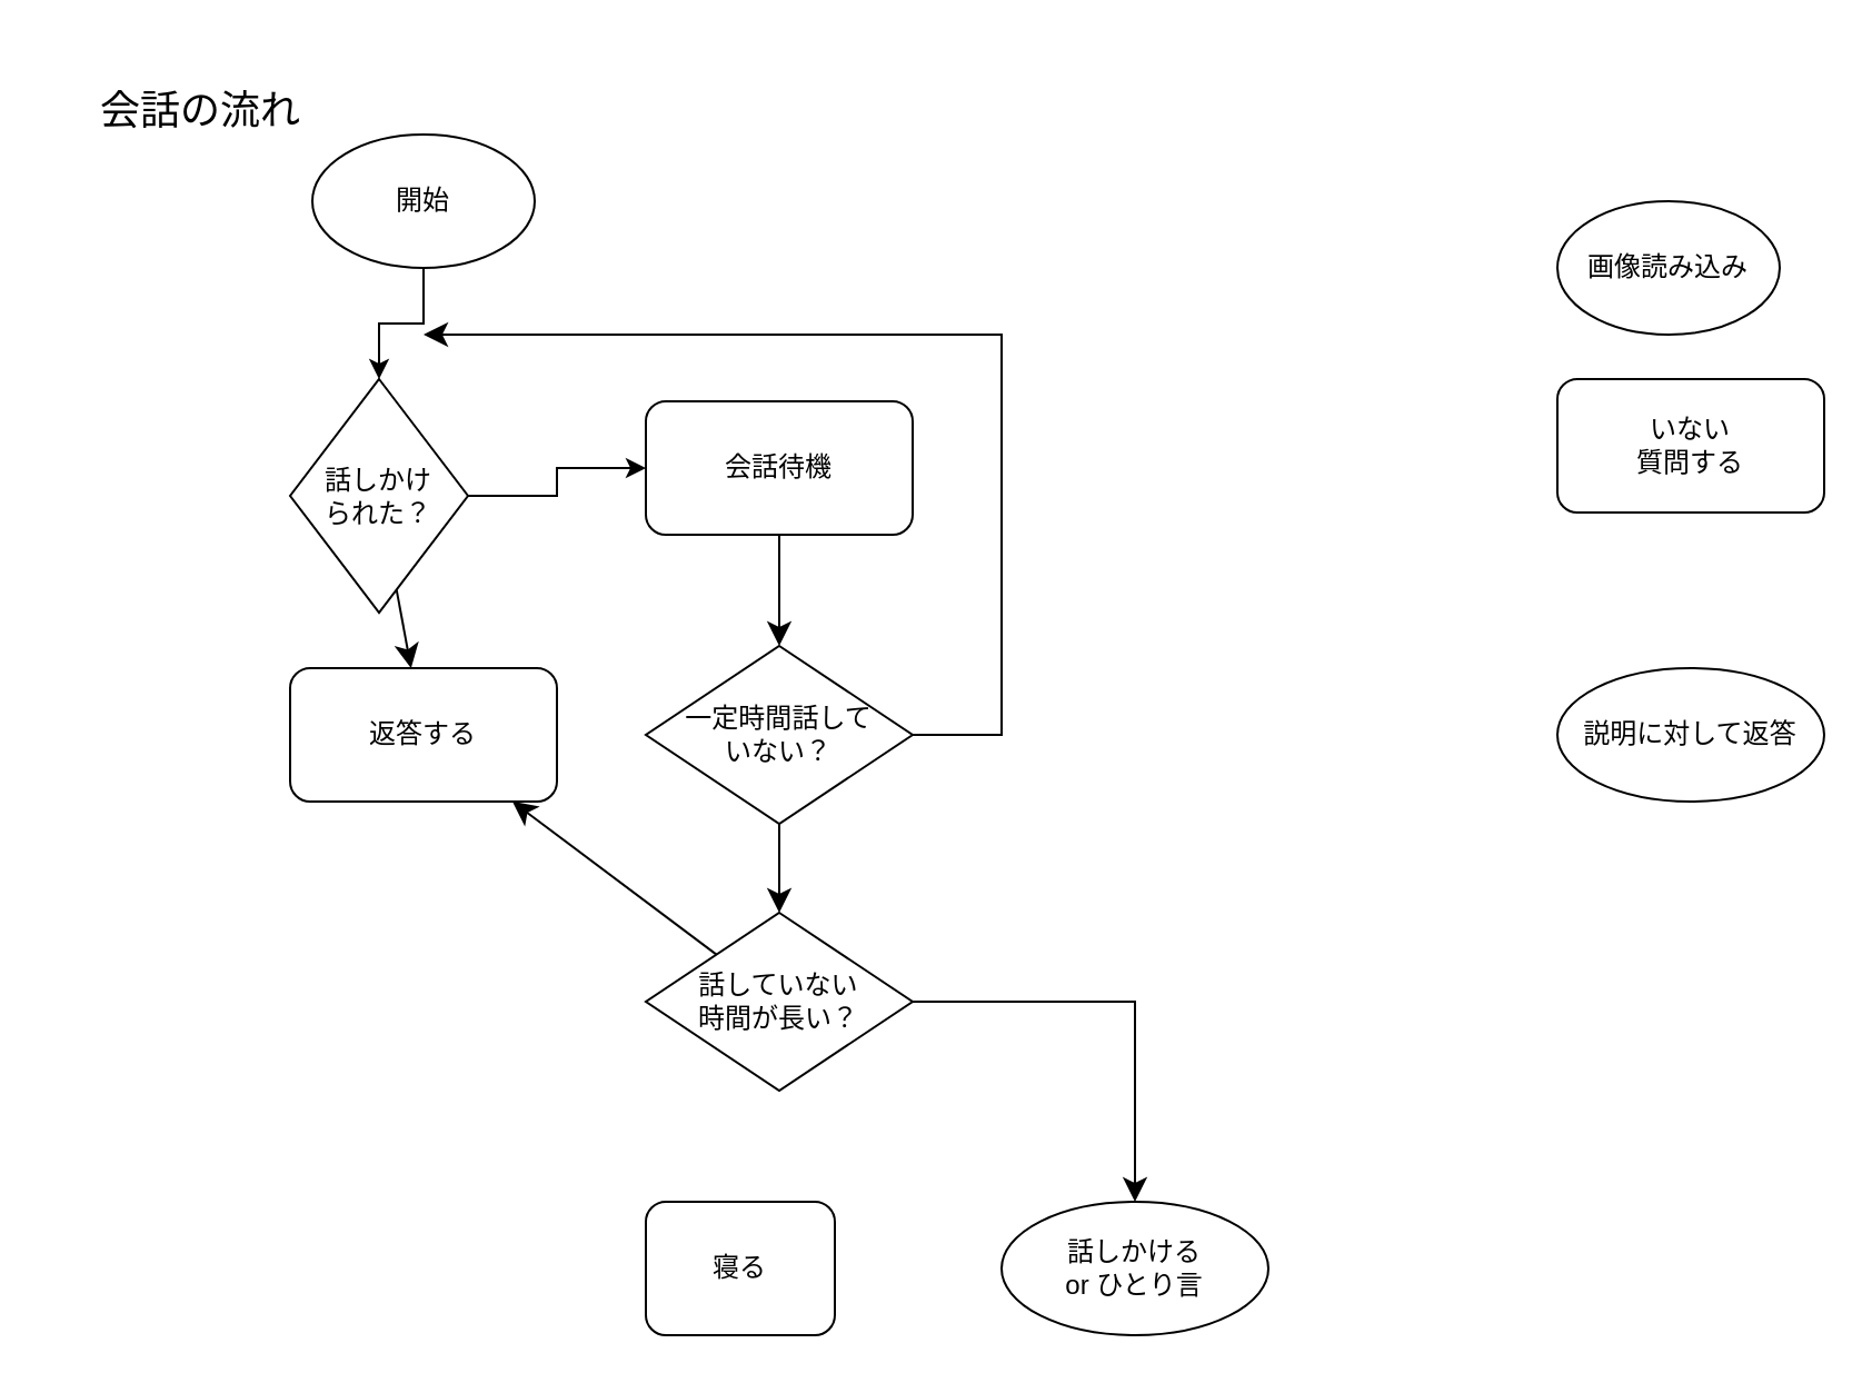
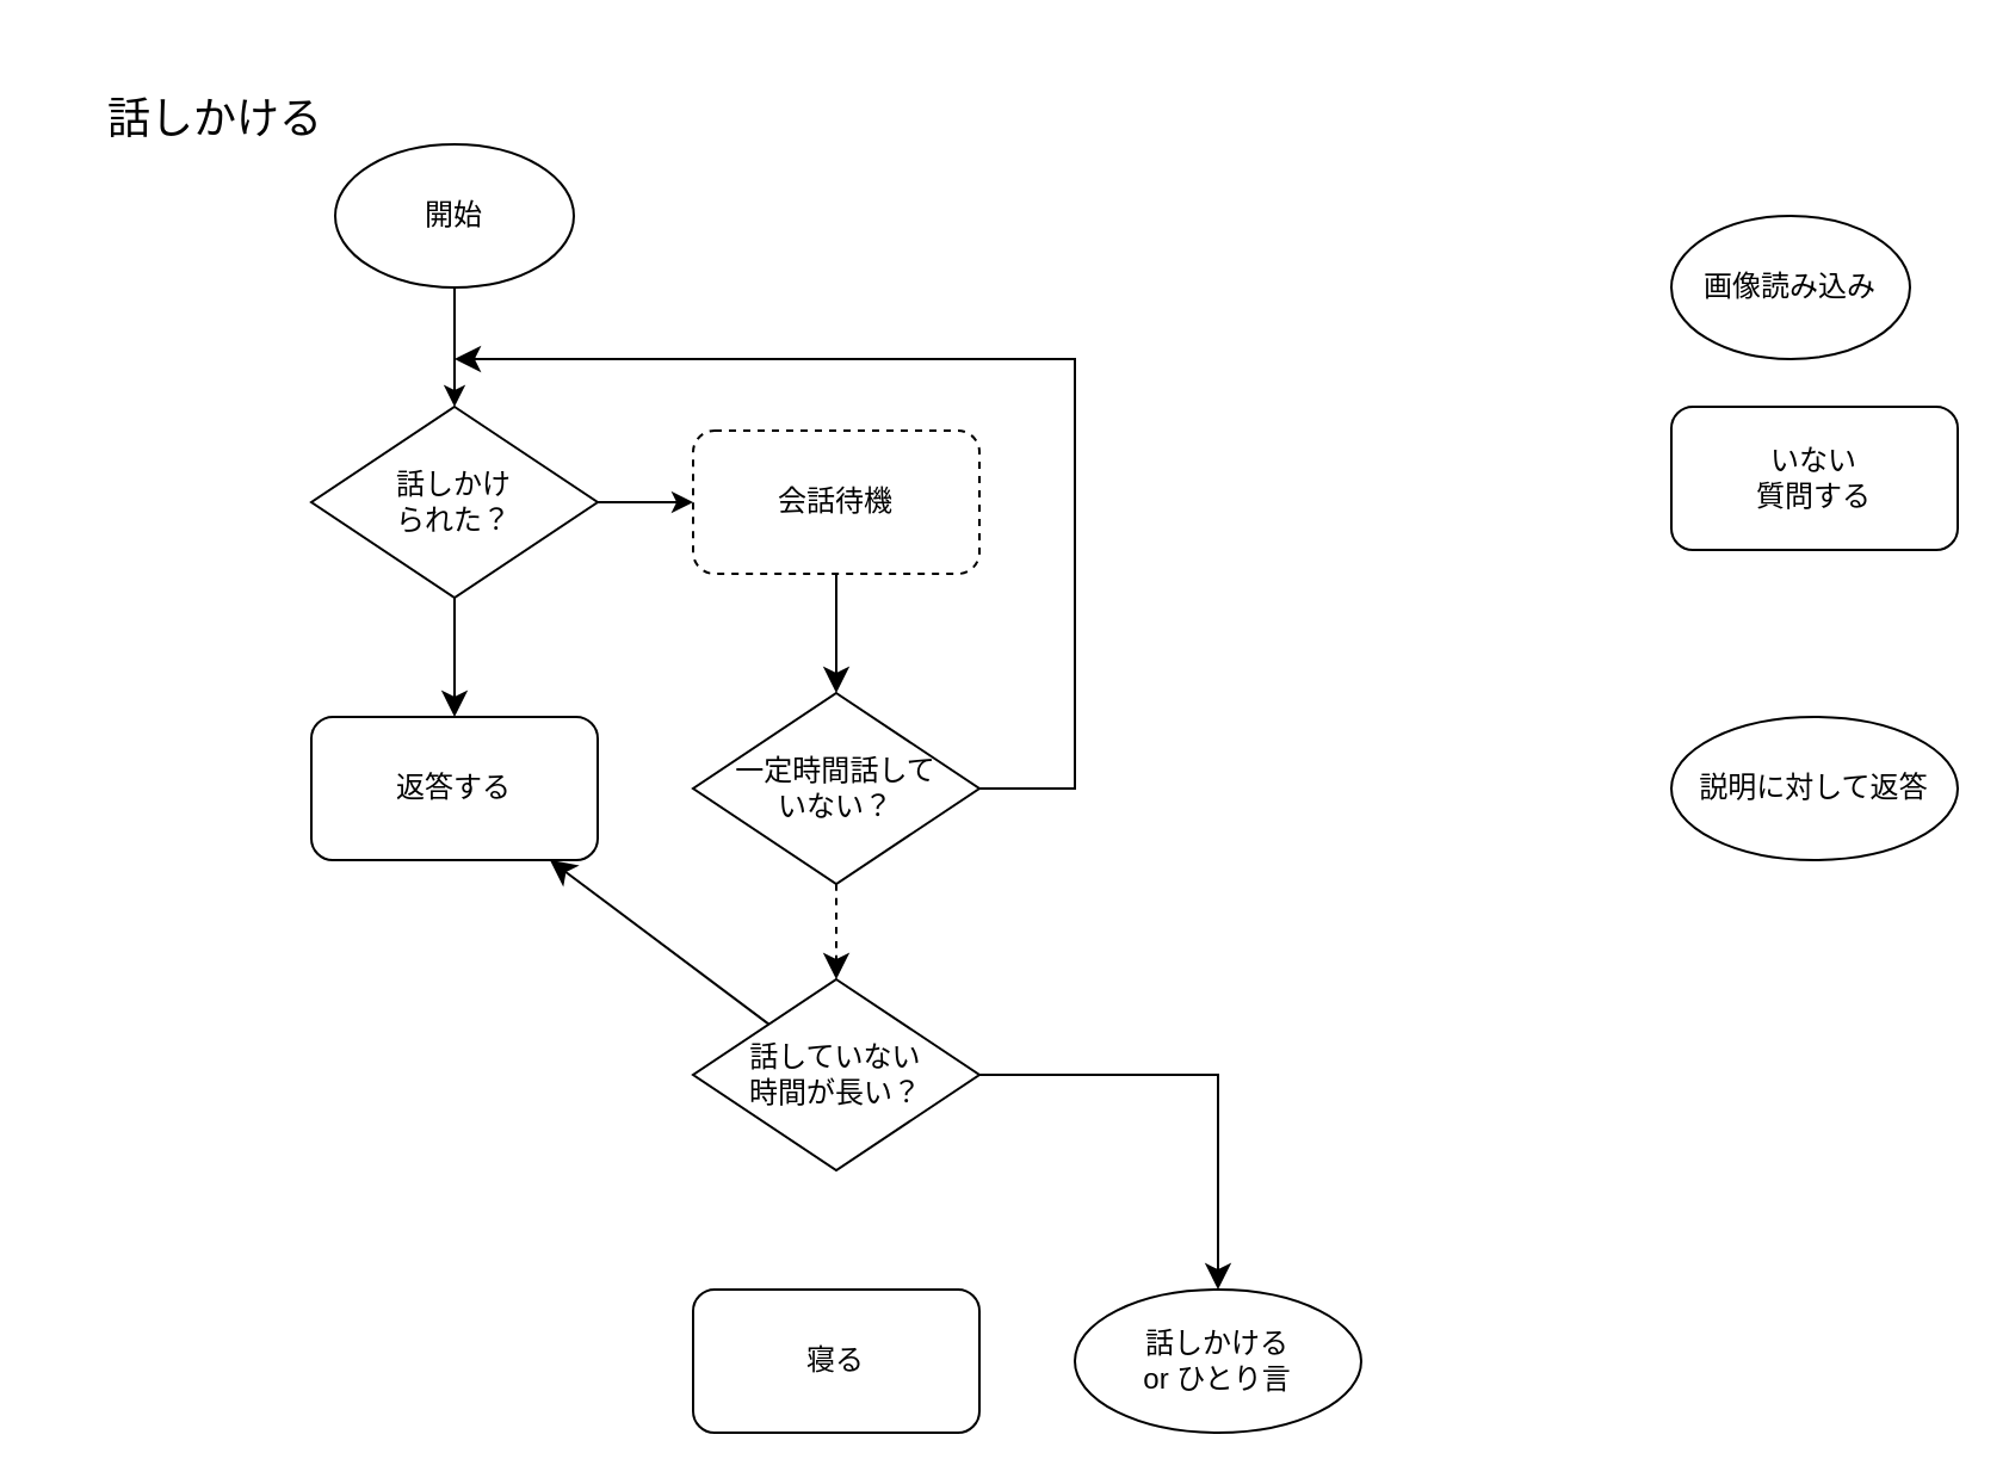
  <mxCell id="0" />
  <mxCell id="1" parent="0" />
- <mxCell id="2" value="&lt;font style=&quot;font-size: 18px;&quot;&gt;会話の流れ&lt;/font&gt;" style="text;html=1;align=center;verticalAlign=middle;whiteSpace=wrap;rounded=0;" parent="1" vertex="1"><mxGeometry x="20" y="20" width="140" height="60" as="geometry" /></mxCell>
+ <mxCell id="2" value="&lt;font style=&quot;font-size: 18px;&quot;&gt;話しかける&lt;/font&gt;" style="text;html=1;align=center;verticalAlign=middle;whiteSpace=wrap;rounded=0;" parent="1" vertex="1"><mxGeometry x="20" y="20" width="140" height="60" as="geometry" /></mxCell>
  <mxCell id="3" value="返答する" style="rounded=1;whiteSpace=wrap;html=1;" parent="1" vertex="1"><mxGeometry x="130" y="300" width="120" height="60" as="geometry" /></mxCell>
  <mxCell id="4" value="画像読み込み" style="strokeWidth=1;html=1;shape=mxgraph.flowchart.start_1;whiteSpace=wrap;" parent="1" vertex="1"><mxGeometry x="700" y="90" width="100" height="60" as="geometry" /></mxCell>
  <mxCell id="5" value="いない&lt;div&gt;質問する&lt;/div&gt;" style="rounded=1;whiteSpace=wrap;html=1;" parent="1" vertex="1"><mxGeometry x="700" y="170" width="120" height="60" as="geometry" /></mxCell>
  <mxCell id="6" value="説明に対して返答" style="ellipse;whiteSpace=wrap;html=1;" parent="1" vertex="1"><mxGeometry x="700" y="300" width="120" height="60" as="geometry" /></mxCell>
  <mxCell id="7" value="" style="edgeStyle=orthogonalEdgeStyle;rounded=0;orthogonalLoop=1;jettySize=auto;html=1;" parent="1" source="8" target="13" edge="1"><mxGeometry relative="1" as="geometry" /></mxCell>
  <mxCell id="8" value="開始" style="strokeWidth=1;html=1;shape=mxgraph.flowchart.start_1;whiteSpace=wrap;" parent="1" vertex="1"><mxGeometry x="140" y="60" width="100" height="60" as="geometry" /></mxCell>
  <mxCell id="9" value="" style="edgeStyle=none;curved=1;rounded=0;orthogonalLoop=1;jettySize=auto;html=1;fontSize=12;startSize=8;endSize=8;" parent="1" source="10" target="15" edge="1"><mxGeometry relative="1" as="geometry" /></mxCell>
- <mxCell id="10" value="会話待機" style="rounded=1;whiteSpace=wrap;html=1;" parent="1" vertex="1"><mxGeometry x="290" y="180" width="120" height="60" as="geometry" /></mxCell>
+ <mxCell id="10" value="会話待機" style="rounded=1;whiteSpace=wrap;html=1;dashed=1;" parent="1" vertex="1"><mxGeometry x="290" y="180" width="120" height="60" as="geometry" /></mxCell>
  <mxCell id="11" value="" style="edgeStyle=orthogonalEdgeStyle;rounded=0;orthogonalLoop=1;jettySize=auto;html=1;" parent="1" source="13" target="10" edge="1"><mxGeometry relative="1" as="geometry" /></mxCell>
  <mxCell id="12" value="" style="edgeStyle=none;curved=1;rounded=0;orthogonalLoop=1;jettySize=auto;html=1;fontSize=12;startSize=8;endSize=8;" parent="1" source="13" target="3" edge="1"><mxGeometry relative="1" as="geometry" /></mxCell>
- <mxCell id="13" value="話しかけ&lt;div&gt;られた？&lt;/div&gt;" style="rhombus;whiteSpace=wrap;html=1;" parent="1" vertex="1"><mxGeometry x="130" y="170" width="80" height="105" as="geometry" /></mxCell>
- <mxCell id="14" value="" style="edgeStyle=none;curved=1;rounded=0;orthogonalLoop=1;jettySize=auto;html=1;fontSize=12;startSize=8;endSize=8;" parent="1" source="15" target="18" edge="1"><mxGeometry relative="1" as="geometry" /></mxCell>
+ <mxCell id="13" value="話しかけ&lt;div&gt;られた？&lt;/div&gt;" style="rhombus;whiteSpace=wrap;html=1;" parent="1" vertex="1"><mxGeometry x="130" y="170" width="120" height="80" as="geometry" /></mxCell>
+ <mxCell id="14" value="" style="edgeStyle=none;curved=1;rounded=0;orthogonalLoop=1;jettySize=auto;html=1;fontSize=12;startSize=8;endSize=8;dashed=1;" parent="1" source="15" target="18" edge="1"><mxGeometry relative="1" as="geometry" /></mxCell>
  <mxCell id="15" value="一定時間&lt;span style=&quot;background-color: initial;&quot;&gt;話して&lt;/span&gt;&lt;div&gt;&lt;span style=&quot;background-color: initial;&quot;&gt;いない？&lt;/span&gt;&lt;/div&gt;" style="rhombus;whiteSpace=wrap;html=1;" parent="1" vertex="1"><mxGeometry x="290" y="290" width="120" height="80" as="geometry" /></mxCell>
  <mxCell id="16" value="話しかける&lt;div&gt;&lt;span style=&quot;background-color: initial;&quot;&gt;or ひとり言&lt;/span&gt;&lt;/div&gt;" style="ellipse;whiteSpace=wrap;html=1;" parent="1" vertex="1"><mxGeometry x="450" y="540" width="120" height="60" as="geometry" /></mxCell>
  <mxCell id="17" value="" style="edgeStyle=none;curved=1;rounded=0;orthogonalLoop=1;jettySize=auto;html=1;fontSize=12;startSize=8;endSize=8;" parent="1" source="18" target="3" edge="1"><mxGeometry relative="1" as="geometry" /></mxCell>
  <mxCell id="18" value="&lt;span style=&quot;background-color: initial;&quot;&gt;話して&lt;/span&gt;&lt;span style=&quot;background-color: initial;&quot;&gt;いない&lt;/span&gt;&lt;div&gt;&lt;span style=&quot;background-color: initial;&quot;&gt;時間が長い？&lt;/span&gt;&lt;/div&gt;" style="rhombus;whiteSpace=wrap;html=1;" parent="1" vertex="1"><mxGeometry x="290" y="410" width="120" height="80" as="geometry" /></mxCell>
- <mxCell id="19" value="寝る" style="rounded=1;whiteSpace=wrap;html=1;" parent="1" vertex="1"><mxGeometry x="290" y="540" width="85" height="60" as="geometry" /></mxCell>
+ <mxCell id="19" value="寝る" style="rounded=1;whiteSpace=wrap;html=1;" parent="1" vertex="1"><mxGeometry x="290" y="540" width="120" height="60" as="geometry" /></mxCell>
  <mxCell id="20" value="" style="edgeStyle=segmentEdgeStyle;endArrow=classic;html=1;curved=0;rounded=0;endSize=8;startSize=8;sourcePerimeterSpacing=0;targetPerimeterSpacing=0;fontSize=12;exitX=1;exitY=0.5;exitDx=0;exitDy=0;" parent="1" source="18" target="16" edge="1"><mxGeometry width="140" relative="1" as="geometry"><mxPoint x="430" y="450" as="sourcePoint" /><mxPoint x="570" y="510" as="targetPoint" /><Array as="points"><mxPoint x="510" y="450" /></Array></mxGeometry></mxCell>
  <mxCell id="21" value="" style="edgeStyle=segmentEdgeStyle;endArrow=classic;html=1;curved=0;rounded=0;endSize=8;startSize=8;sourcePerimeterSpacing=0;targetPerimeterSpacing=0;fontSize=12;exitX=1;exitY=0.5;exitDx=0;exitDy=0;" edge="1" parent="1" source="15"><mxGeometry width="140" relative="1" as="geometry"><mxPoint x="440" y="340" as="sourcePoint" /><mxPoint x="190" y="150" as="targetPoint" /><Array as="points"><mxPoint x="450" y="330" /><mxPoint x="450" y="150" /><mxPoint x="300" y="150" /></Array></mxGeometry></mxCell>
